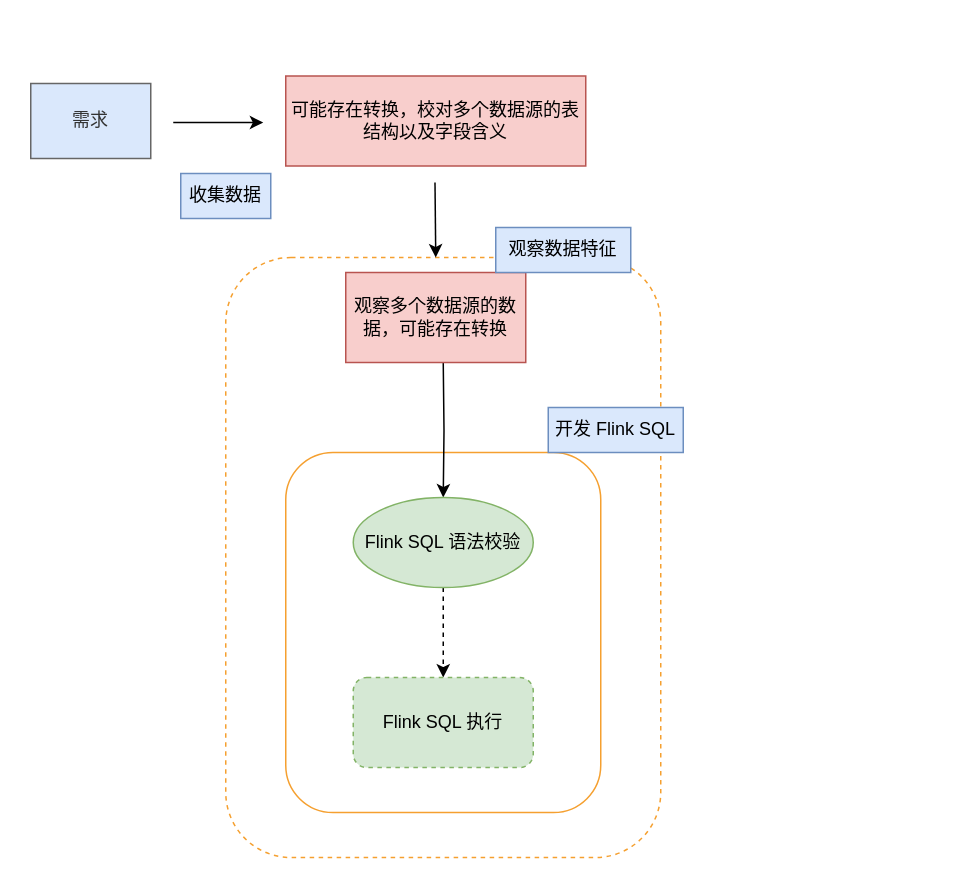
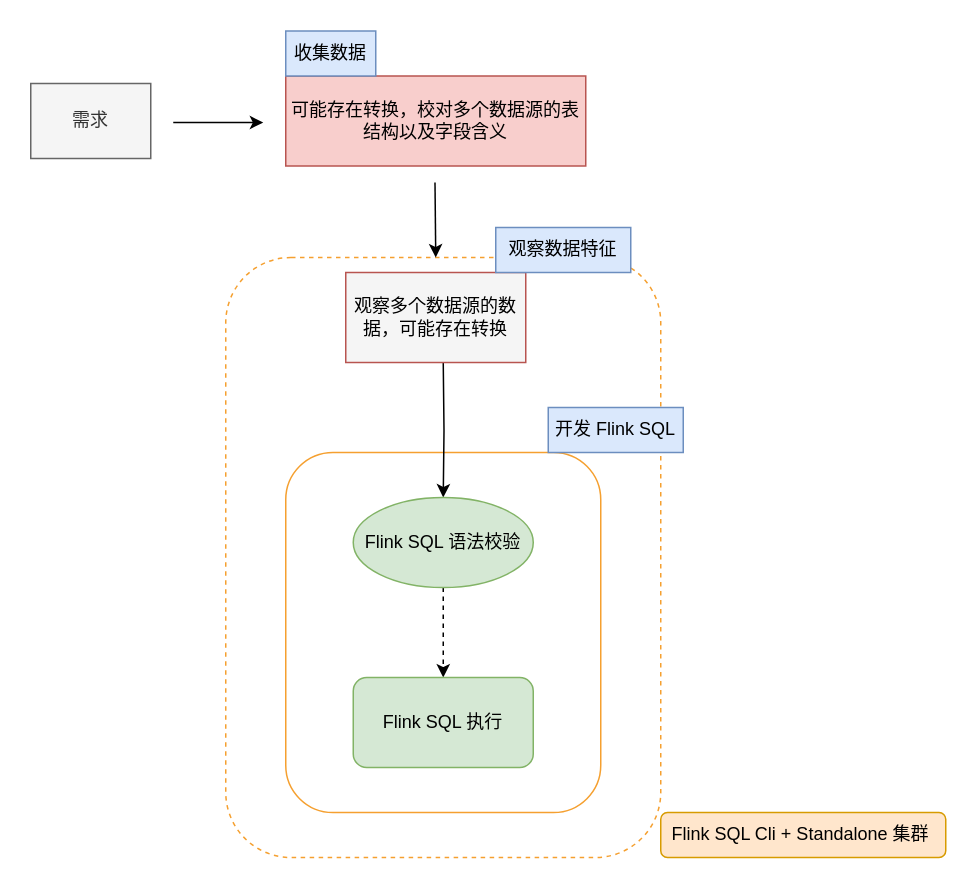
  <mxCell id="0" />
  <mxCell id="1" parent="0" />
  <mxCell id="2" value="" style="rounded=1;whiteSpace=wrap;html=1;strokeColor=#F5A030;fillColor=none;dashed=1;" parent="1" vertex="1"><mxGeometry x="150" y="171" width="290" height="400" as="geometry" /></mxCell>
  <mxCell id="3" value="" style="rounded=1;whiteSpace=wrap;html=1;strokeColor=#F5A030;fillColor=none;" parent="1" vertex="1"><mxGeometry x="190" y="301" width="210" height="240" as="geometry" /></mxCell>
- <mxCell id="4" value="需求" style="rounded=0;whiteSpace=wrap;html=1;fillColor=#dae8fc;fontColor=#333333;strokeColor=#666666;" parent="1" vertex="1"><mxGeometry x="20" y="55" width="80" height="50" as="geometry" /></mxCell>
+ <mxCell id="4" value="需求" style="rounded=0;whiteSpace=wrap;html=1;fillColor=#f5f5f5;fontColor=#333333;strokeColor=#666666;" parent="1" vertex="1"><mxGeometry x="20" y="55" width="80" height="50" as="geometry" /></mxCell>
  <mxCell id="5" value="" style="endArrow=classic;html=1;rounded=0;" parent="1" edge="1"><mxGeometry width="50" height="50" relative="1" as="geometry"><mxPoint x="115" y="81" as="sourcePoint" /><mxPoint x="175" y="81" as="targetPoint" /></mxGeometry></mxCell>
  <mxCell id="6" value="可能存在转换，校对多个数据源的表结构以及字段含义" style="rounded=0;whiteSpace=wrap;html=1;fillColor=#f8cecc;strokeColor=#b85450;" parent="1" vertex="1"><mxGeometry x="190" y="50" width="200" height="60" as="geometry" /></mxCell>
  <mxCell id="7" style="edgeStyle=orthogonalEdgeStyle;rounded=0;orthogonalLoop=1;jettySize=auto;html=1;entryX=0.5;entryY=0;entryDx=0;entryDy=0;" parent="1" target="13" edge="1"><mxGeometry relative="1" as="geometry"><mxPoint x="295" y="241" as="sourcePoint" /></mxGeometry></mxCell>
- <mxCell id="8" value="观察多个数据源的数据，可能存在转换" style="rounded=0;whiteSpace=wrap;html=1;fillColor=#f8cecc;strokeColor=#b85450;" parent="1" vertex="1"><mxGeometry x="230" y="181" width="120" height="60" as="geometry" /></mxCell>
+ <mxCell id="8" value="观察多个数据源的数据，可能存在转换" style="rounded=0;whiteSpace=wrap;html=1;fillColor=#f5f5f5;strokeColor=#b85450;" parent="1" vertex="1"><mxGeometry x="230" y="181" width="120" height="60" as="geometry" /></mxCell>
  <mxCell id="9" value="" style="endArrow=classic;html=1;rounded=0;" parent="1" edge="1"><mxGeometry width="50" height="50" relative="1" as="geometry"><mxPoint x="289.5" y="121" as="sourcePoint" /><mxPoint x="290" y="171" as="targetPoint" /></mxGeometry></mxCell>
- <mxCell id="10" value="收集数据" style="text;html=1;align=center;verticalAlign=middle;whiteSpace=wrap;rounded=0;fillColor=#dae8fc;strokeColor=#6c8ebf;" parent="1" vertex="1"><mxGeometry x="120" y="115" width="60" height="30" as="geometry" /></mxCell>
+ <mxCell id="10" value="收集数据" style="text;html=1;align=center;verticalAlign=middle;whiteSpace=wrap;rounded=0;fillColor=#dae8fc;strokeColor=#6c8ebf;" parent="1" vertex="1"><mxGeometry x="190" y="20" width="60" height="30" as="geometry" /></mxCell>
  <mxCell id="11" value="观察数据特征" style="text;html=1;align=center;verticalAlign=middle;whiteSpace=wrap;rounded=0;fillColor=#dae8fc;strokeColor=#6c8ebf;" parent="1" vertex="1"><mxGeometry x="330" y="151" width="90" height="30" as="geometry" /></mxCell>
  <mxCell id="12" style="edgeStyle=orthogonalEdgeStyle;rounded=0;orthogonalLoop=1;jettySize=auto;html=1;entryX=0.5;entryY=0;entryDx=0;entryDy=0;dashed=1;" parent="1" source="13" target="14" edge="1"><mxGeometry relative="1" as="geometry" /></mxCell>
  <mxCell id="13" value="Flink SQL 语法校验" style="ellipse;whiteSpace=wrap;html=1;fillColor=#d5e8d4;strokeColor=#82b366;" parent="1" vertex="1"><mxGeometry x="235" y="331" width="120" height="60" as="geometry" /></mxCell>
- <mxCell id="14" value="Flink SQL 执行" style="rounded=1;whiteSpace=wrap;html=1;fillColor=#d5e8d4;strokeColor=#82b366;dashed=1;" parent="1" vertex="1"><mxGeometry x="235" y="451" width="120" height="60" as="geometry" /></mxCell>
+ <mxCell id="14" value="Flink SQL 执行" style="rounded=1;whiteSpace=wrap;html=1;fillColor=#d5e8d4;strokeColor=#82b366;" parent="1" vertex="1"><mxGeometry x="235" y="451" width="120" height="60" as="geometry" /></mxCell>
  <mxCell id="15" value="开发 Flink SQL" style="text;html=1;align=center;verticalAlign=middle;whiteSpace=wrap;rounded=0;fillColor=#dae8fc;strokeColor=#6c8ebf;" parent="1" vertex="1"><mxGeometry x="365" y="271" width="90" height="30" as="geometry" /></mxCell>
+ <mxCell id="16" value="Flink SQL Cli + Standalone 集群&amp;nbsp;" style="text;html=1;align=center;verticalAlign=middle;whiteSpace=wrap;rounded=1;fillColor=#ffe6cc;strokeColor=#d79b00;" parent="1" vertex="1"><mxGeometry x="440" y="541" width="190" height="30" as="geometry" /></mxCell>
